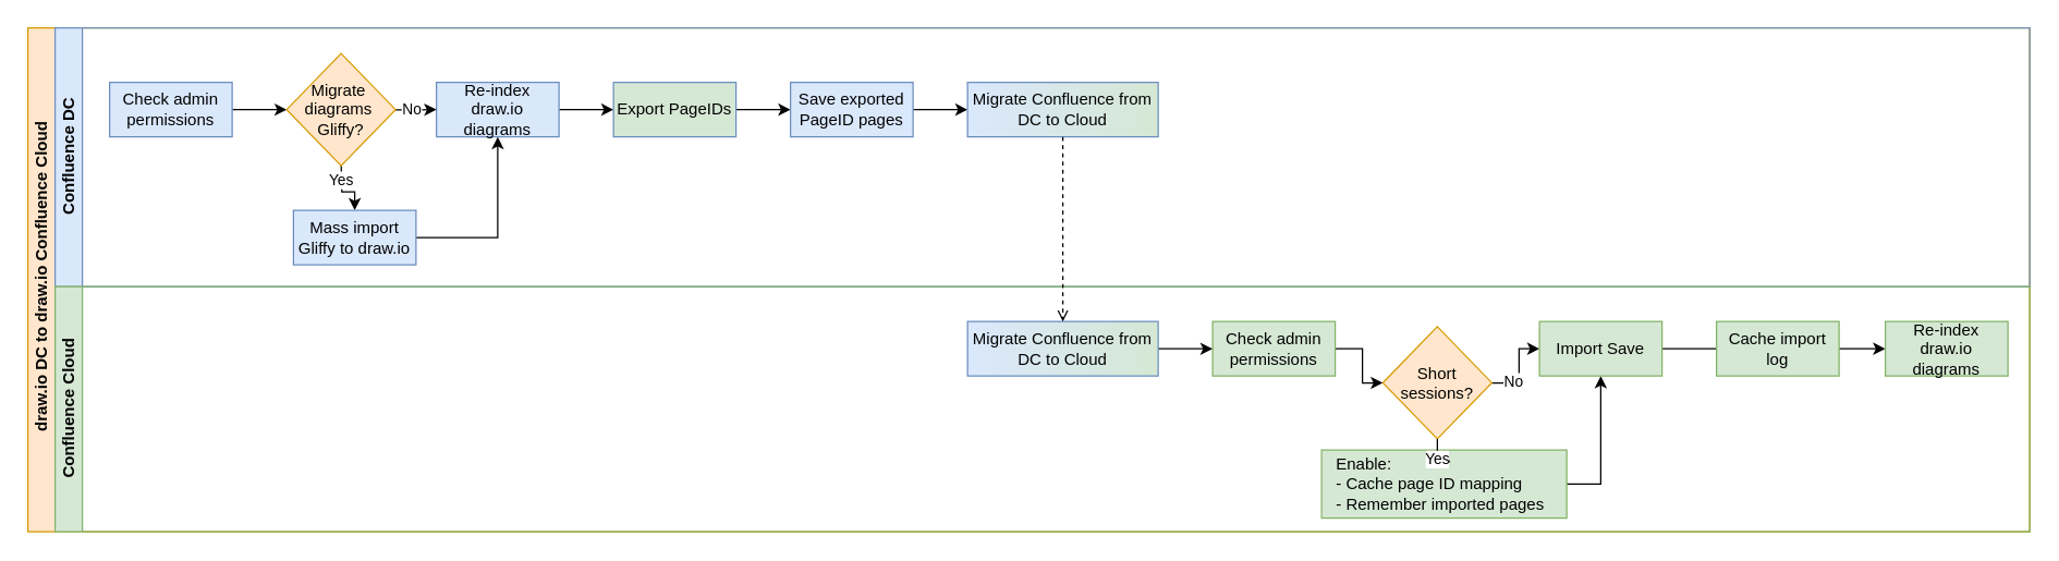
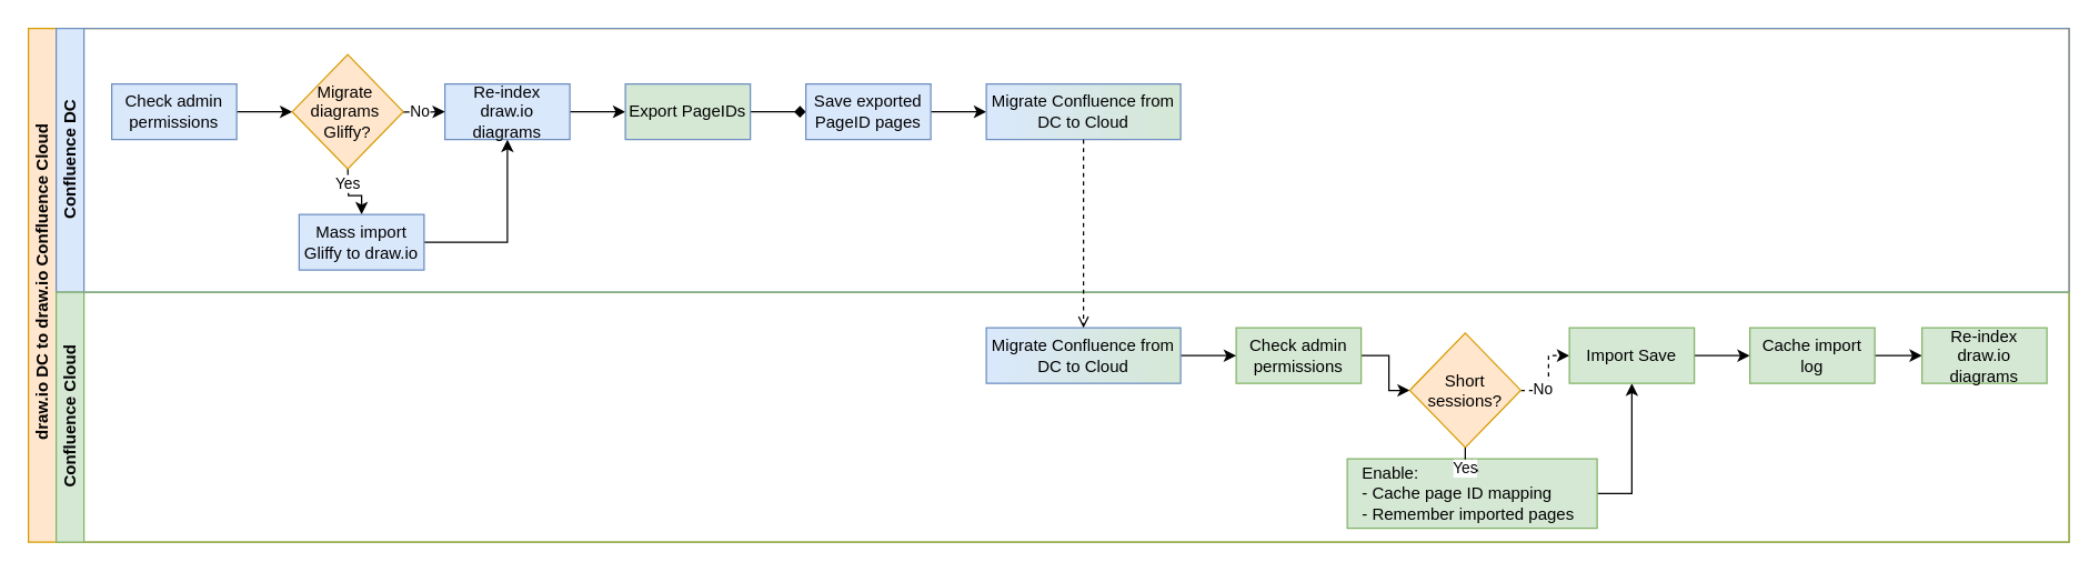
  <mxCell id="0" />
  <mxCell id="1" parent="0" />
  <mxCell id="2" value="&amp;nbsp;draw.io DC to draw.io Confluence Cloud" style="swimlane;childLayout=stackLayout;resizeParent=1;resizeParentMax=0;horizontal=0;startSize=20;horizontalStack=0;html=1;fillColor=#ffe6cc;strokeColor=#d79b00;" parent="1" vertex="1"><mxGeometry x="20" y="20" width="1470" height="370" as="geometry" /></mxCell>
  <mxCell id="3" value="Confluence DC" style="swimlane;startSize=20;horizontal=0;html=1;fillColor=#dae8fc;strokeColor=#6c8ebf;" parent="2" vertex="1"><mxGeometry x="20" width="1450" height="190" as="geometry" /></mxCell>
  <mxCell id="4" style="edgeStyle=orthogonalEdgeStyle;rounded=0;orthogonalLoop=1;jettySize=auto;html=1;" parent="3" source="5" target="15" edge="1"><mxGeometry relative="1" as="geometry" /></mxCell>
  <mxCell id="5" value="Check admin permissions" style="rounded=0;whiteSpace=wrap;html=1;fillColor=#dae8fc;strokeColor=#6c8ebf;" parent="3" vertex="1"><mxGeometry x="40" y="40" width="90" height="40" as="geometry" /></mxCell>
  <mxCell id="6" style="edgeStyle=orthogonalEdgeStyle;rounded=0;orthogonalLoop=1;jettySize=auto;html=1;" parent="3" source="7" target="9" edge="1"><mxGeometry relative="1" as="geometry" /></mxCell>
  <mxCell id="7" value="Re-index draw.io diagrams" style="rounded=0;whiteSpace=wrap;html=1;fillColor=#dae8fc;strokeColor=#6c8ebf;" parent="3" vertex="1"><mxGeometry x="280" y="40" width="90" height="40" as="geometry" /></mxCell>
- <mxCell id="8" style="edgeStyle=orthogonalEdgeStyle;rounded=0;orthogonalLoop=1;jettySize=auto;html=1;" parent="3" source="9" target="11" edge="1"><mxGeometry relative="1" as="geometry" /></mxCell>
+ <mxCell id="8" style="edgeStyle=orthogonalEdgeStyle;rounded=0;orthogonalLoop=1;jettySize=auto;html=1;endArrow=diamond;" parent="3" source="9" target="11" edge="1"><mxGeometry relative="1" as="geometry" /></mxCell>
  <mxCell id="9" value="Export PageIDs" style="rounded=0;whiteSpace=wrap;html=1;fillColor=#d5e8d4;strokeColor=#6c8ebf;" parent="3" vertex="1"><mxGeometry x="410" y="40" width="90" height="40" as="geometry" /></mxCell>
  <mxCell id="10" style="edgeStyle=orthogonalEdgeStyle;rounded=0;orthogonalLoop=1;jettySize=auto;html=1;" parent="3" source="11" target="12" edge="1"><mxGeometry relative="1" as="geometry" /></mxCell>
  <mxCell id="11" value="Save exported PageID pages" style="rounded=0;whiteSpace=wrap;html=1;fillColor=#dae8fc;strokeColor=#6c8ebf;" parent="3" vertex="1"><mxGeometry x="540" y="40" width="90" height="40" as="geometry" /></mxCell>
  <mxCell id="12" value="Migrate Confluence from DC to Cloud" style="rounded=0;whiteSpace=wrap;html=1;fillColor=#dae8fc;strokeColor=#6c8ebf;gradientColor=#D5E8D4;gradientDirection=east;" parent="3" vertex="1"><mxGeometry x="670" y="40" width="140" height="40" as="geometry" /></mxCell>
  <mxCell id="13" value="Yes" style="edgeStyle=orthogonalEdgeStyle;rounded=0;orthogonalLoop=1;jettySize=auto;html=1;" parent="3" target="17" edge="1"><mxGeometry x="-0.39" relative="1" as="geometry"><mxPoint x="210" y="99.25" as="sourcePoint" /><mxPoint x="210" y="132" as="targetPoint" /><mxPoint as="offset" /></mxGeometry></mxCell>
  <mxCell id="14" value="No" style="edgeStyle=orthogonalEdgeStyle;rounded=0;orthogonalLoop=1;jettySize=auto;html=1;" parent="3" source="15" target="7" edge="1"><mxGeometry x="-0.331" relative="1" as="geometry"><mxPoint x="2" as="offset" /></mxGeometry></mxCell>
  <mxCell id="15" value="Migrate&amp;nbsp;&lt;div&gt;diagrams&amp;nbsp;&lt;/div&gt;&lt;div&gt;Gliffy?&lt;/div&gt;" style="rhombus;whiteSpace=wrap;html=1;fontSize=12;fillColor=#ffe6cc;strokeColor=#d79b00;" parent="3" vertex="1"><mxGeometry x="170" y="18.75" width="80" height="82.5" as="geometry" /></mxCell>
  <mxCell id="16" style="edgeStyle=orthogonalEdgeStyle;rounded=0;orthogonalLoop=1;jettySize=auto;html=1;" parent="3" source="17" target="7" edge="1"><mxGeometry relative="1" as="geometry" /></mxCell>
  <mxCell id="17" value="Mass import Gliffy to draw.io" style="rounded=0;whiteSpace=wrap;html=1;fillColor=#dae8fc;strokeColor=#6c8ebf;" parent="3" vertex="1"><mxGeometry x="175" y="134" width="90" height="40" as="geometry" /></mxCell>
  <mxCell id="18" value="Confluence Cloud" style="swimlane;startSize=20;horizontal=0;html=1;fillColor=#d5e8d4;strokeColor=#82b366;" parent="2" vertex="1"><mxGeometry x="20" y="190" width="1450" height="180" as="geometry" /></mxCell>
  <mxCell id="19" style="edgeStyle=orthogonalEdgeStyle;rounded=0;orthogonalLoop=1;jettySize=auto;html=1;" parent="18" source="20" target="25" edge="1"><mxGeometry relative="1" as="geometry" /></mxCell>
  <mxCell id="20" value="Check admin permissions" style="rounded=0;whiteSpace=wrap;html=1;fillColor=#d5e8d4;strokeColor=#82b366;" parent="18" vertex="1"><mxGeometry x="850" y="25.62" width="90" height="40" as="geometry" /></mxCell>
  <mxCell id="21" style="edgeStyle=orthogonalEdgeStyle;rounded=0;orthogonalLoop=1;jettySize=auto;html=1;exitX=1;exitY=0.5;exitDx=0;exitDy=0;" parent="18" source="22" target="31" edge="1"><mxGeometry relative="1" as="geometry" /></mxCell>
  <mxCell id="22" value="Enable:&lt;div&gt;- Cache page ID mapping&lt;div&gt;- Remember imported pages&lt;/div&gt;&lt;/div&gt;" style="rounded=0;whiteSpace=wrap;html=1;spacing=2;fontSize=12;align=left;spacingLeft=9;fillColor=#d5e8d4;strokeColor=#82b366;" parent="18" vertex="1"><mxGeometry x="930" y="120.0" width="180" height="50" as="geometry" /></mxCell>
- <mxCell id="23" style="edgeStyle=orthogonalEdgeStyle;rounded=0;orthogonalLoop=1;jettySize=auto;html=1;" parent="18" source="25" target="31" edge="1"><mxGeometry relative="1" as="geometry" /></mxCell>
+ <mxCell id="23" style="edgeStyle=orthogonalEdgeStyle;rounded=0;orthogonalLoop=1;jettySize=auto;html=1;dashed=1;" parent="18" source="25" target="31" edge="1"><mxGeometry relative="1" as="geometry" /></mxCell>
  <mxCell id="24" value="No" style="edgeLabel;html=1;align=center;verticalAlign=middle;resizable=0;points=[];" parent="23" vertex="1" connectable="0"><mxGeometry x="-0.63" y="1" relative="1" as="geometry"><mxPoint x="5" as="offset" /></mxGeometry></mxCell>
  <mxCell id="25" value="Short sessions?" style="rhombus;whiteSpace=wrap;html=1;fontSize=12;fillColor=#ffe6cc;strokeColor=#d79b00;" parent="18" vertex="1"><mxGeometry x="975" y="29.37" width="80" height="82.5" as="geometry" /></mxCell>
  <mxCell id="26" style="edgeStyle=orthogonalEdgeStyle;rounded=0;orthogonalLoop=1;jettySize=auto;html=1;" parent="18" source="25" target="22" edge="1"><mxGeometry relative="1" as="geometry" /></mxCell>
  <mxCell id="27" value="Yes" style="edgeLabel;html=1;align=center;verticalAlign=middle;resizable=0;points=[];" parent="26" vertex="1" connectable="0"><mxGeometry x="0.087" relative="1" as="geometry"><mxPoint y="-5" as="offset" /></mxGeometry></mxCell>
  <mxCell id="28" style="edgeStyle=orthogonalEdgeStyle;rounded=0;orthogonalLoop=1;jettySize=auto;html=1;" parent="18" source="29" target="20" edge="1"><mxGeometry relative="1" as="geometry" /></mxCell>
  <mxCell id="29" value="Migrate Confluence from DC to Cloud" style="rounded=0;whiteSpace=wrap;html=1;fillColor=#dae8fc;strokeColor=#6c8ebf;gradientColor=#D5E8D4;gradientDirection=east;" parent="18" vertex="1"><mxGeometry x="670" y="25.62" width="140" height="40" as="geometry" /></mxCell>
- <mxCell id="30" style="edgeStyle=orthogonalEdgeStyle;rounded=0;orthogonalLoop=1;jettySize=auto;html=1;endArrow=none;" parent="18" source="31" target="33" edge="1"><mxGeometry relative="1" as="geometry" /></mxCell>
+ <mxCell id="30" style="edgeStyle=orthogonalEdgeStyle;rounded=0;orthogonalLoop=1;jettySize=auto;html=1;" parent="18" source="31" target="33" edge="1"><mxGeometry relative="1" as="geometry" /></mxCell>
  <mxCell id="31" value="Import Save" style="rounded=0;whiteSpace=wrap;html=1;fillColor=#d5e8d4;strokeColor=#82b366;" parent="18" vertex="1"><mxGeometry x="1090" y="25.62" width="90" height="40" as="geometry" /></mxCell>
  <mxCell id="32" style="edgeStyle=orthogonalEdgeStyle;rounded=0;orthogonalLoop=1;jettySize=auto;html=1;" edge="1" parent="18" source="33" target="34"><mxGeometry relative="1" as="geometry" /></mxCell>
  <mxCell id="33" value="Cache import log" style="rounded=0;whiteSpace=wrap;html=1;fillColor=#d5e8d4;strokeColor=#82b366;" parent="18" vertex="1"><mxGeometry x="1220" y="25.62" width="90" height="40" as="geometry" /></mxCell>
  <mxCell id="34" value="Re-index draw.io diagrams" style="rounded=0;whiteSpace=wrap;html=1;fillColor=#d5e8d4;strokeColor=#82b366;" vertex="1" parent="18"><mxGeometry x="1344" y="25.62" width="90" height="40" as="geometry" /></mxCell>
  <mxCell id="35" style="edgeStyle=orthogonalEdgeStyle;rounded=0;orthogonalLoop=1;jettySize=auto;html=1;endArrow=open;endFill=0;dashed=1;" parent="2" source="12" target="29" edge="1"><mxGeometry relative="1" as="geometry" /></mxCell>
